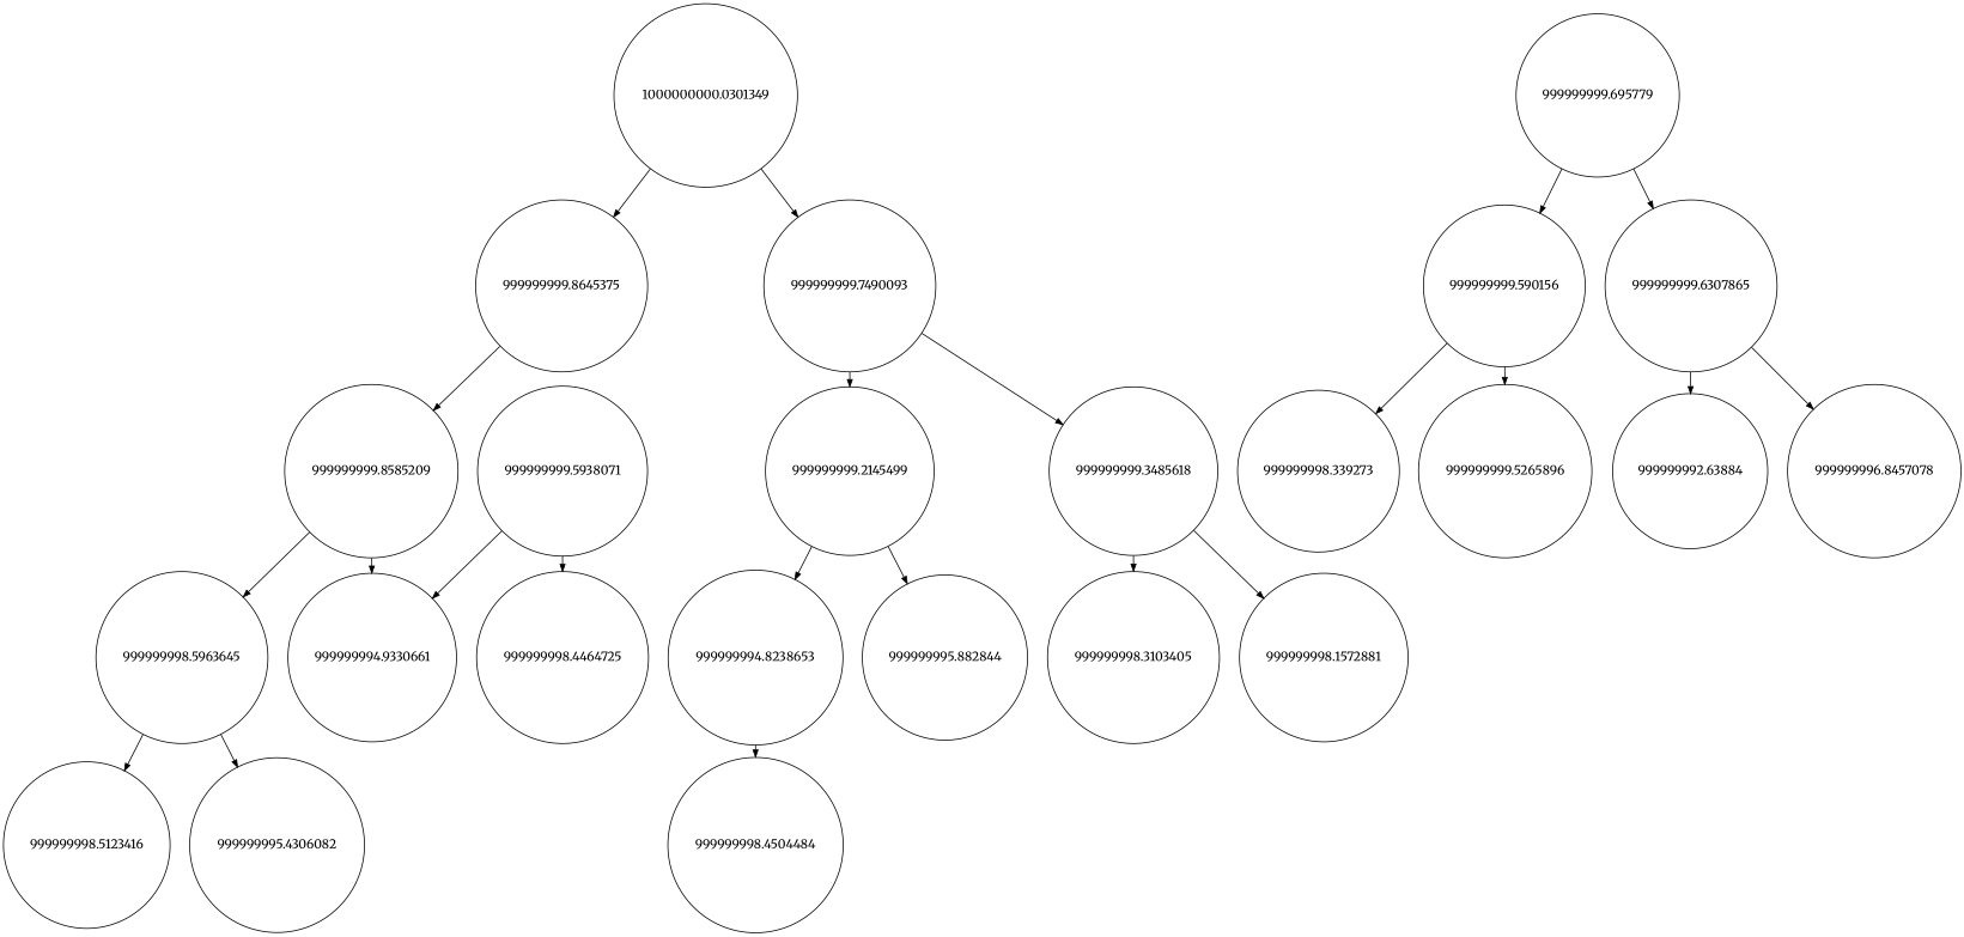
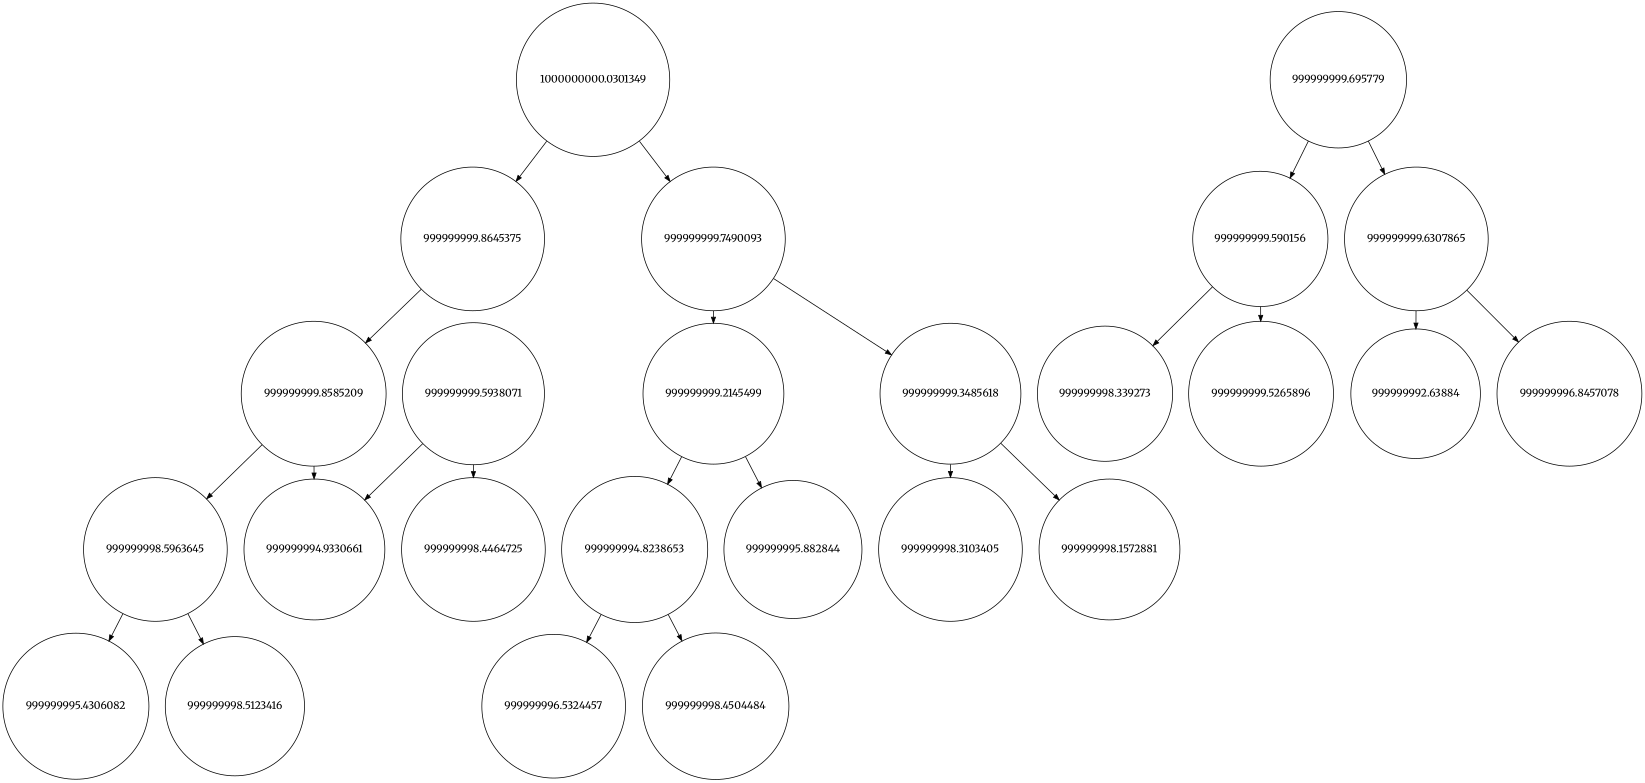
  digraph {
    fontname=Merriweather
    nodesep=0.3
    ranksep=0.2
    node [fontname=Merriweather shape=circle]
    edge [arrowsize=0.8 fontname=Merriweather side=left]
    n1 [label=1000000000.0301349]
    n2 [label=999999999.8645375]
    n3 [label=999999999.7490093]
    n4 [label=999999999.8585209]
    n5 [label=999999999.2145499]
    n6 [label=999999999.3485618]
    n7 [label=999999998.5963645]
    n8 [label=999999994.9330661]
    n9 [label=999999999.695779]
    n10 [label=999999999.590156]
    n11 [label=999999999.6307865]
    n12 [label=999999994.8238653]
    n13 [label=999999995.882844]
    n14 [label=999999998.1572881]
    n15 [label=999999998.3103405]
    n16 [label=999999999.5938071]
    n17 [label=999999998.4464725]
    n18 [label=999999995.4306082]
    n19 [label=999999998.5123416]
    n20 [label=999999998.339273]
    n21 [label=999999999.5265896]
    n22 [label=999999992.63884]
    n23 [label=999999996.8457078]
+   n24 [label=999999996.5324457]
    n25 [label=999999998.4504484]
    n1 -> n2
    n1 -> n3 [side=""]
    n2 -> n4
    n3 -> n5
    n3 -> n6 [side=""]
    n4 -> n7 [side=""]
    n4 -> n8
    n5 -> n12
    n5 -> n13 [side=""]
    n6 -> n14
    n6 -> n15 [side=""]
    n7 -> n18
    n7 -> n19 [side=""]
    n9 -> n10
    n9 -> n11 [side=""]
    n10 -> n20
    n10 -> n21 [side=""]
    n11 -> n22
    n11 -> n23 [side=""]
+   n12 -> n24
    n12 -> n25 [side=""]
    n16 -> n8
    n16 -> n17 [side=""]
  }
